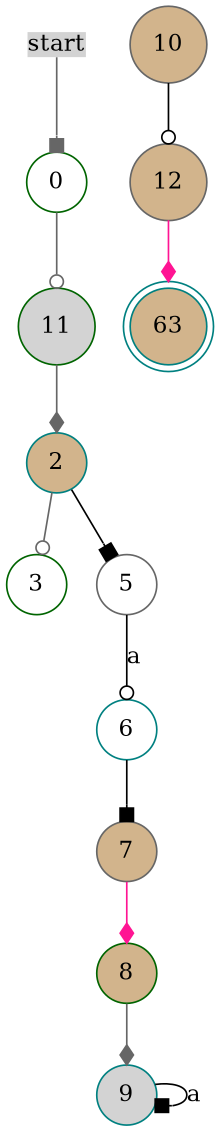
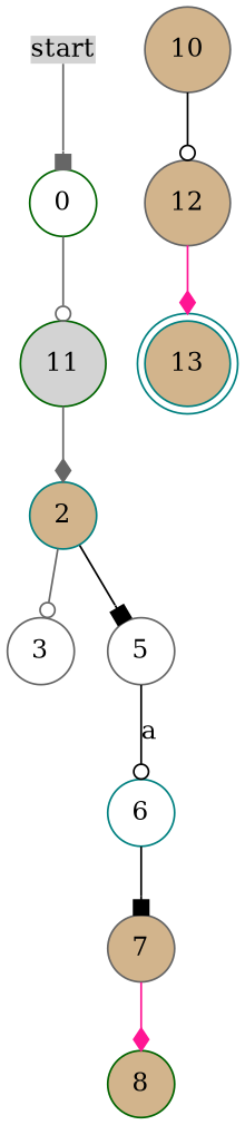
  digraph {
    node [color=darkgreen fillcolor=tan shape=circle style=filled]
    edge [arrowhead=odot color=gray40]
    n1 [fillcolor=white label=0]
    11 [fillcolor=lightgrey]
    2 [color=teal]
    start [fillcolor=lightgrey shape=plain]
-   3 [fillcolor=white]
+   3 [color=gray40 fillcolor=white]
    5 [color=gray40 fillcolor=white]
    6 [color=teal fillcolor=white]
    7 [color=gray40]
    8
-   9 [color=teal fillcolor=lightgrey]
    10 [color=gray40]
    12 [color=gray40]
-   13 [color=teal shape=doublecircle label=63]
+   13 [color=teal shape=doublecircle]
    n1 -> 11
    11 -> 2 [arrowhead=diamond]
    2 -> 3
    2 -> 5 [arrowhead=box color=black]
    start -> n1 [arrowhead=box]
    5 -> 6 [color=black label=a]
    6 -> 7 [arrowhead=box color=black]
    7 -> 8 [arrowhead=diamond color=deeppink]
-   8 -> 9 [arrowhead=diamond]
-   9 -> 9 [arrowhead=box color=black label=a]
    10 -> 12 [color=black]
    12 -> 13 [arrowhead=diamond color=deeppink]
  }
